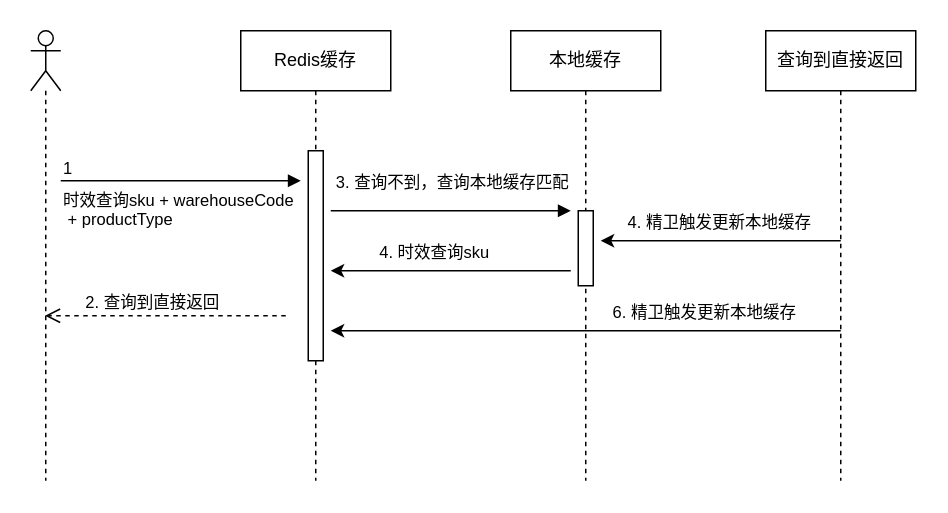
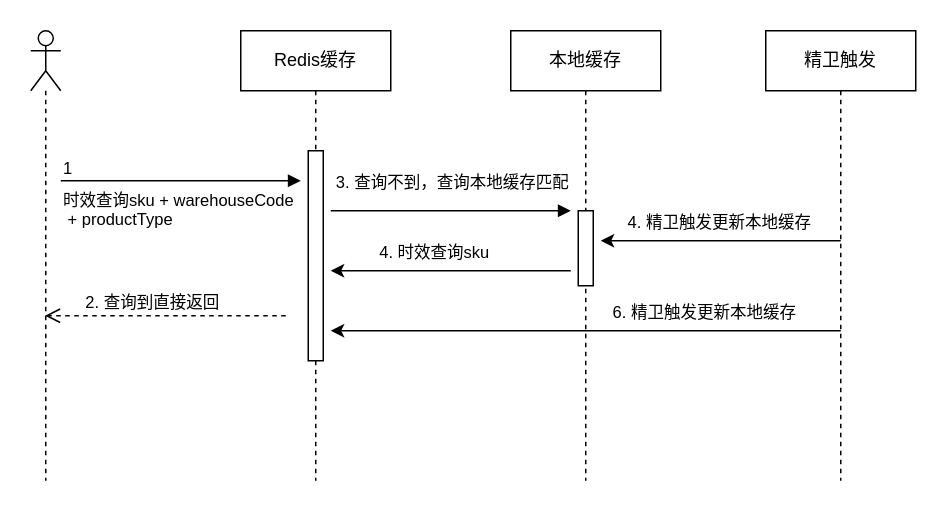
  <mxCell id="0" />
  <mxCell id="1" parent="0" />
  <mxCell id="2" value="" style="shape=umlLifeline;perimeter=lifelinePerimeter;whiteSpace=wrap;html=1;container=1;dropTarget=0;collapsible=0;recursiveResize=0;outlineConnect=0;portConstraint=eastwest;newEdgeStyle={&quot;curved&quot;:0,&quot;rounded&quot;:0};participant=umlActor;" vertex="1" parent="1"><mxGeometry x="20" y="20" width="20" height="300" as="geometry" /></mxCell>
  <mxCell id="3" value="Redis缓存" style="shape=umlLifeline;perimeter=lifelinePerimeter;whiteSpace=wrap;html=1;container=1;dropTarget=0;collapsible=0;recursiveResize=0;outlineConnect=0;portConstraint=eastwest;newEdgeStyle={&quot;curved&quot;:0,&quot;rounded&quot;:0};" vertex="1" parent="1"><mxGeometry x="160" y="20" width="100" height="300" as="geometry" /></mxCell>
  <mxCell id="4" value="" style="html=1;points=[[0,0,0,0,5],[0,1,0,0,-5],[1,0,0,0,5],[1,1,0,0,-5]];perimeter=orthogonalPerimeter;outlineConnect=0;targetShapes=umlLifeline;portConstraint=eastwest;newEdgeStyle={&quot;curved&quot;:0,&quot;rounded&quot;:0};" vertex="1" parent="3"><mxGeometry x="45" y="80" width="10" height="140" as="geometry" /></mxCell>
  <mxCell id="5" value="本地缓存" style="shape=umlLifeline;whiteSpace=wrap;html=1;container=1;dropTarget=0;collapsible=0;recursiveResize=0;outlineConnect=0;portConstraint=eastwest;newEdgeStyle={&quot;curved&quot;:0,&quot;rounded&quot;:0};points=[[0,0,0,0,5],[0,1,0,0,-5],[1,0,0,0,5],[1,1,0,0,-5]];perimeter=rectanglePerimeter;targetShapes=umlLifeline;participant=label;" vertex="1" parent="1"><mxGeometry x="340" y="20" width="100" height="300" as="geometry" /></mxCell>
  <mxCell id="6" value="" style="html=1;points=[[0,0,0,0,5],[0,1,0,0,-5],[1,0,0,0,5],[1,1,0,0,-5]];perimeter=orthogonalPerimeter;outlineConnect=0;targetShapes=umlLifeline;portConstraint=eastwest;newEdgeStyle={&quot;curved&quot;:0,&quot;rounded&quot;:0};" vertex="1" parent="5"><mxGeometry x="45" y="120" width="10" height="50" as="geometry" /></mxCell>
- <mxCell id="7" value="查询到直接返回" style="shape=umlLifeline;perimeter=lifelinePerimeter;whiteSpace=wrap;html=1;container=1;dropTarget=0;collapsible=0;recursiveResize=0;outlineConnect=0;portConstraint=eastwest;newEdgeStyle={&quot;curved&quot;:0,&quot;rounded&quot;:0};" vertex="1" parent="1"><mxGeometry x="510" y="20" width="100" height="300" as="geometry" /></mxCell>
+ <mxCell id="7" value="精卫触发" style="shape=umlLifeline;perimeter=lifelinePerimeter;whiteSpace=wrap;html=1;container=1;dropTarget=0;collapsible=0;recursiveResize=0;outlineConnect=0;portConstraint=eastwest;newEdgeStyle={&quot;curved&quot;:0,&quot;rounded&quot;:0};" vertex="1" parent="1"><mxGeometry x="510" y="20" width="100" height="300" as="geometry" /></mxCell>
  <mxCell id="8" value="时效查询sku + warehouseCode&lt;br&gt;&amp;nbsp;+ productType&amp;nbsp;" style="endArrow=block;endFill=1;html=1;edgeStyle=orthogonalEdgeStyle;align=left;verticalAlign=top;rounded=0;" edge="1" parent="1"><mxGeometry x="-1" relative="1" as="geometry"><mxPoint x="40" y="120" as="sourcePoint" /><mxPoint x="200" y="120" as="targetPoint" /></mxGeometry></mxCell>
  <mxCell id="9" value="1" style="edgeLabel;resizable=0;html=1;align=left;verticalAlign=bottom;" connectable="0" vertex="1" parent="8"><mxGeometry x="-1" relative="1" as="geometry" /></mxCell>
  <mxCell id="10" value="" style="html=1;verticalAlign=bottom;endArrow=open;dashed=1;endSize=8;curved=0;rounded=0;" edge="1" parent="1"><mxGeometry relative="1" as="geometry"><mxPoint x="190" y="210" as="sourcePoint" /><mxPoint x="29.5" y="210" as="targetPoint" /></mxGeometry></mxCell>
  <mxCell id="11" value="2. 查询到直接返回" style="edgeLabel;html=1;align=center;verticalAlign=middle;resizable=0;points=[];" vertex="1" connectable="0" parent="10"><mxGeometry x="0.184" y="-4" relative="1" as="geometry"><mxPoint x="5" y="-6" as="offset" /></mxGeometry></mxCell>
  <mxCell id="12" value="" style="endArrow=block;endFill=1;html=1;edgeStyle=orthogonalEdgeStyle;align=left;verticalAlign=top;rounded=0;" edge="1" parent="1"><mxGeometry x="-1" relative="1" as="geometry"><mxPoint x="220" y="140" as="sourcePoint" /><mxPoint x="380" y="140" as="targetPoint" /></mxGeometry></mxCell>
  <mxCell id="13" value="3. 查询不到，查询本地缓存匹配" style="edgeLabel;html=1;align=center;verticalAlign=middle;resizable=0;points=[];" vertex="1" connectable="0" parent="12"><mxGeometry x="-0.912" y="9" relative="1" as="geometry"><mxPoint x="73" y="-11" as="offset" /></mxGeometry></mxCell>
  <mxCell id="14" value="" style="endArrow=none;endFill=0;html=1;edgeStyle=orthogonalEdgeStyle;align=left;verticalAlign=top;rounded=0;startArrow=classic;startFill=1;" edge="1" parent="1"><mxGeometry x="-1" relative="1" as="geometry"><mxPoint x="220" y="180" as="sourcePoint" /><mxPoint x="380" y="180" as="targetPoint" /></mxGeometry></mxCell>
  <mxCell id="15" value="4. 时效查询sku" style="edgeLabel;html=1;align=center;verticalAlign=middle;resizable=0;points=[];" vertex="1" connectable="0" parent="1"><mxGeometry x="300" y="190" as="geometry"><mxPoint x="-12" y="-23" as="offset" /></mxGeometry></mxCell>
  <mxCell id="16" value="" style="endArrow=none;endFill=0;html=1;edgeStyle=orthogonalEdgeStyle;align=left;verticalAlign=top;rounded=0;startArrow=classic;startFill=1;" edge="1" parent="1"><mxGeometry x="-1" relative="1" as="geometry"><mxPoint x="400" y="160" as="sourcePoint" /><mxPoint x="560" y="160" as="targetPoint" /></mxGeometry></mxCell>
  <mxCell id="17" value="" style="endArrow=none;endFill=0;html=1;edgeStyle=orthogonalEdgeStyle;align=left;verticalAlign=top;rounded=0;startArrow=classic;startFill=1;" edge="1" parent="1"><mxGeometry x="-1" relative="1" as="geometry"><mxPoint x="220" y="220" as="sourcePoint" /><mxPoint x="560" y="220" as="targetPoint" /><Array as="points"><mxPoint x="490" y="220" /><mxPoint x="490" y="220" /></Array></mxGeometry></mxCell>
  <mxCell id="18" value="4. 精卫触发更新本地缓存" style="edgeLabel;html=1;align=center;verticalAlign=middle;resizable=0;points=[];" vertex="1" connectable="0" parent="1"><mxGeometry x="490" y="170" as="geometry"><mxPoint x="-12" y="-23" as="offset" /></mxGeometry></mxCell>
  <mxCell id="19" value="6. 精卫触发更新本地缓存" style="edgeLabel;html=1;align=center;verticalAlign=middle;resizable=0;points=[];" vertex="1" connectable="0" parent="1"><mxGeometry x="480" y="230" as="geometry"><mxPoint x="-12" y="-23" as="offset" /></mxGeometry></mxCell>
